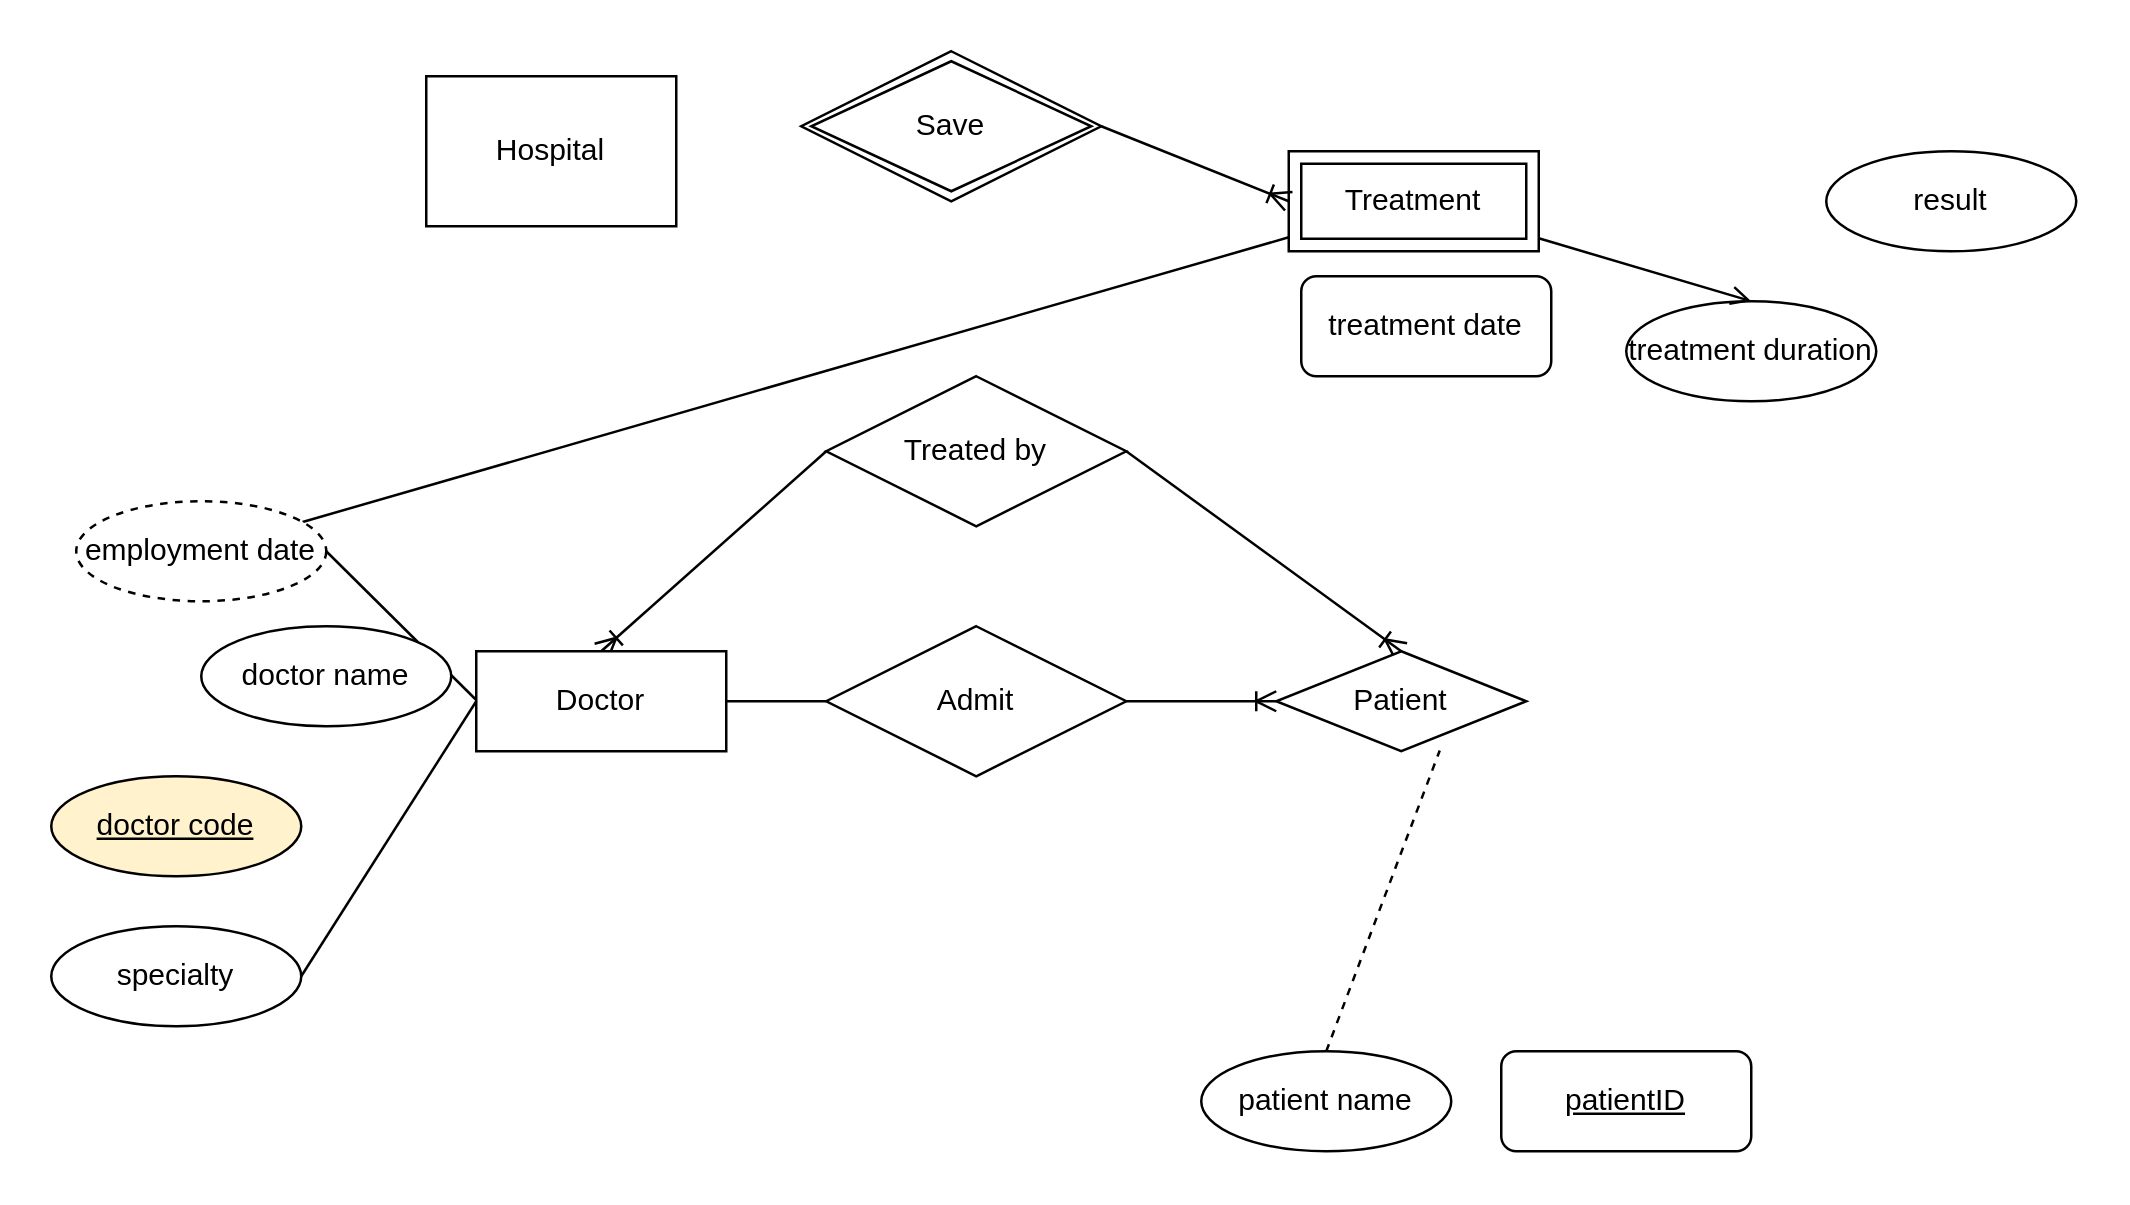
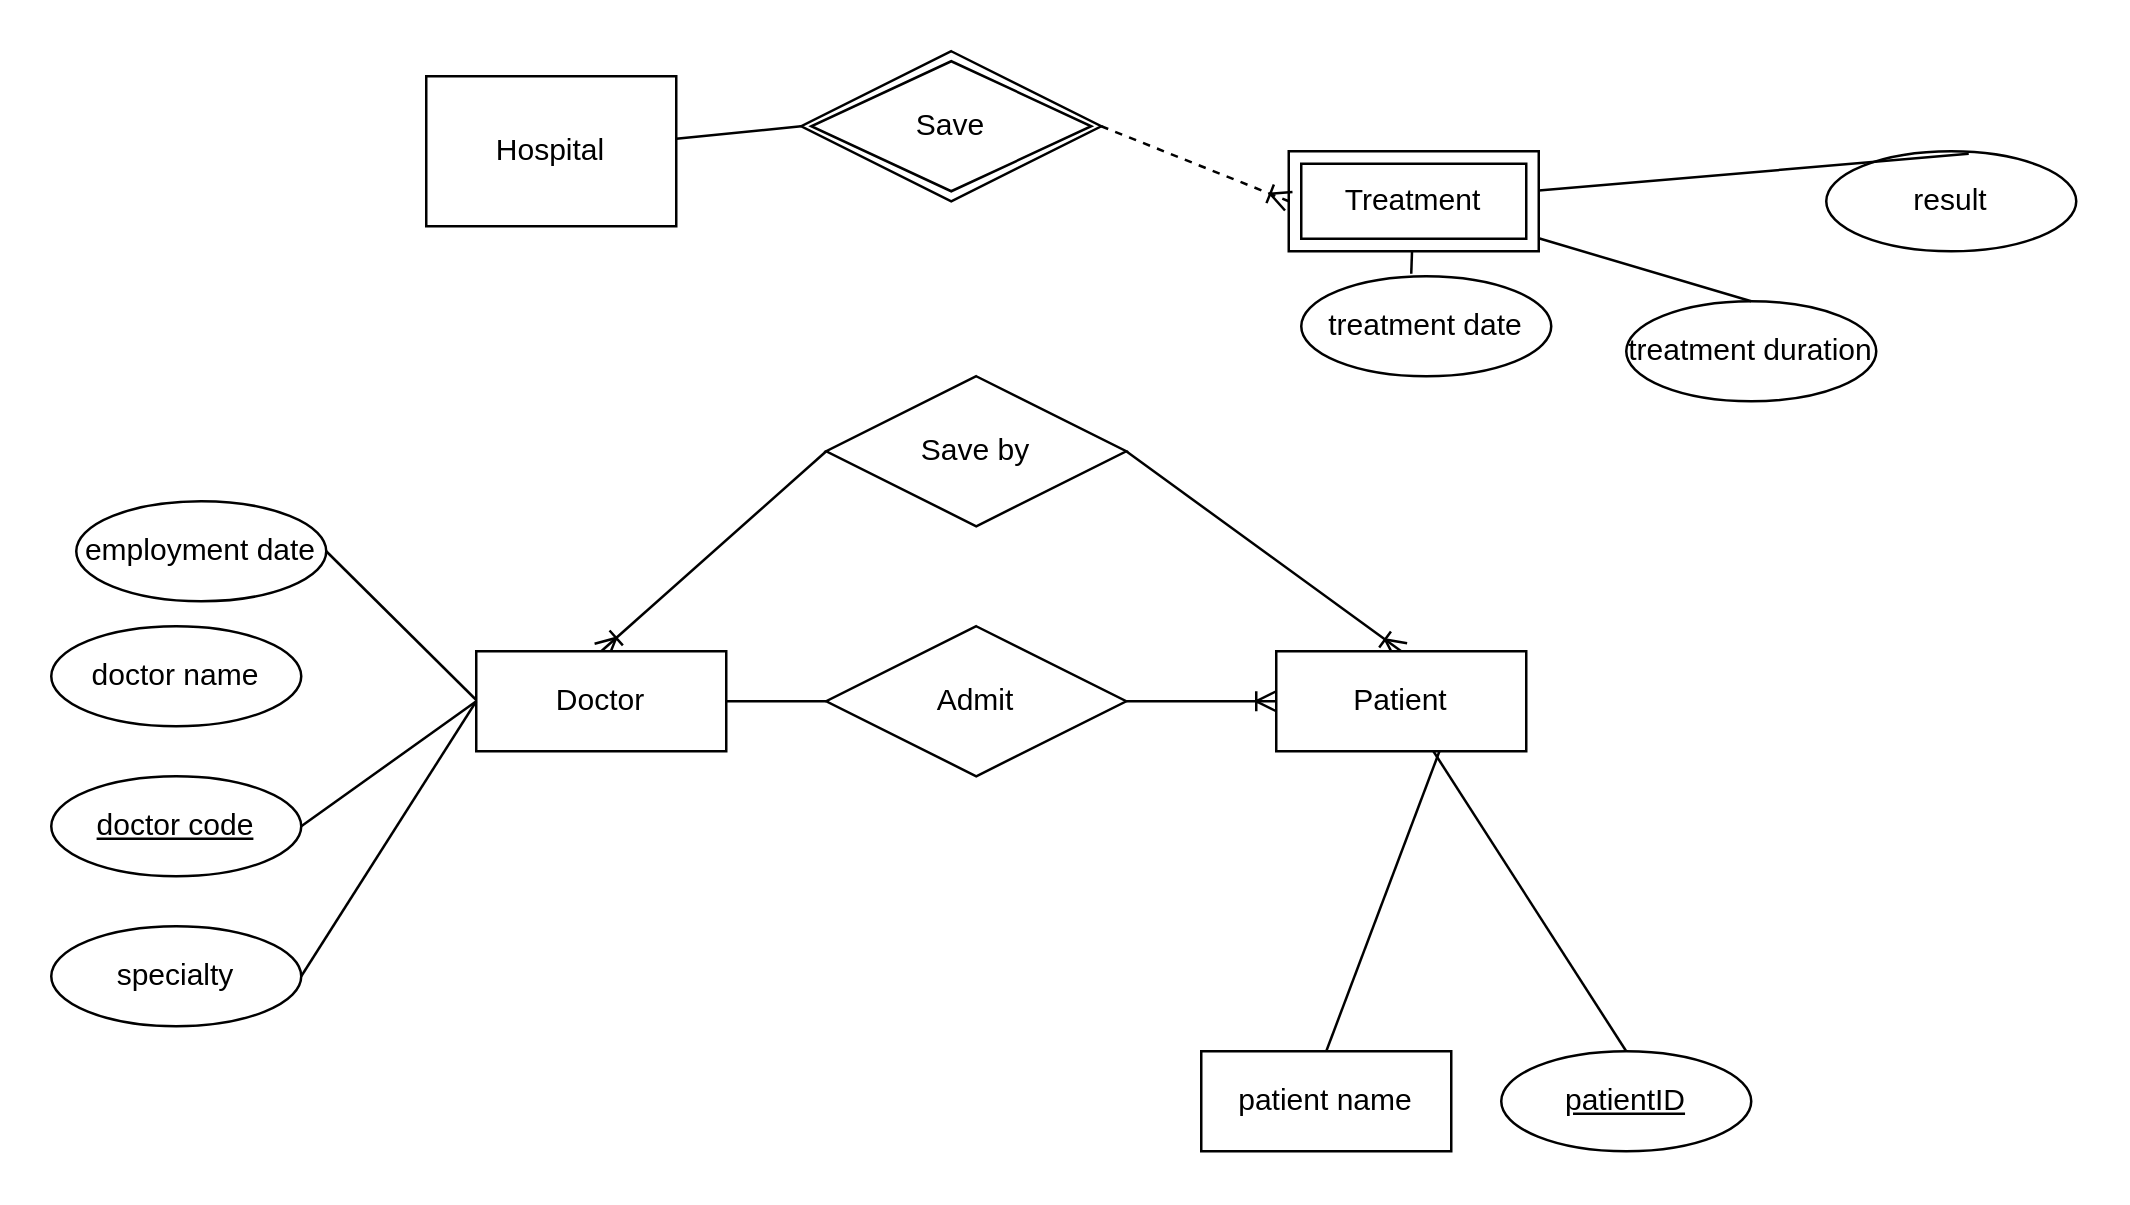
  <mxCell id="0" />
  <mxCell id="1" parent="0" />
  <mxCell id="2" style="edgeStyle=none;rounded=0;orthogonalLoop=1;jettySize=auto;html=1;entryX=0;entryY=0.5;entryDx=0;entryDy=0;endArrow=none;endFill=0;" edge="1" parent="1" source="18" target="3"><mxGeometry relative="1" as="geometry" /></mxCell>
  <mxCell id="3" value="Admit" style="shape=rhombus;perimeter=rhombusPerimeter;whiteSpace=wrap;html=1;align=center;" vertex="1" parent="1"><mxGeometry x="330" y="250" width="120" height="60" as="geometry" /></mxCell>
  <mxCell id="4" style="edgeStyle=none;rounded=0;orthogonalLoop=1;jettySize=auto;html=1;entryX=0.5;entryY=0;entryDx=0;entryDy=0;exitX=0;exitY=0.5;exitDx=0;exitDy=0;exitPerimeter=0;endArrow=ERoneToMany;endFill=0;" edge="1" parent="1" source="6" target="18"><mxGeometry relative="1" as="geometry"><mxPoint x="330.968" y="175.484" as="sourcePoint" /><mxPoint y="240" as="targetPoint" x="210" /></mxGeometry></mxCell>
  <mxCell id="5" style="edgeStyle=none;rounded=0;orthogonalLoop=1;jettySize=auto;html=1;entryX=0.5;entryY=0;entryDx=0;entryDy=0;exitX=1;exitY=0.5;exitDx=0;exitDy=0;endArrow=ERoneToMany;endFill=0;" edge="1" parent="1" source="6" target="28"><mxGeometry relative="1" as="geometry"><mxPoint x="450.002" y="185.484" as="sourcePoint" /><mxPoint x="570.97" y="250" as="targetPoint" /></mxGeometry></mxCell>
- <mxCell id="6" value="Treated by" style="shape=rhombus;perimeter=rhombusPerimeter;whiteSpace=wrap;html=1;align=center;" vertex="1" parent="1"><mxGeometry x="330" y="150" width="120" height="60" as="geometry" /></mxCell>
+ <mxCell id="6" value="Save by" style="shape=rhombus;perimeter=rhombusPerimeter;whiteSpace=wrap;html=1;align=center;" vertex="1" parent="1"><mxGeometry x="330" y="150" width="120" height="60" as="geometry" /></mxCell>
  <mxCell id="7" value="" style="endArrow=none;html=1;rounded=0;exitX=1;exitY=0.5;exitDx=0;exitDy=0;" edge="1" parent="1" source="21"><mxGeometry relative="1" as="geometry"><mxPoint x="140" y="210" as="sourcePoint" /><mxPoint x="190" y="279.5" as="targetPoint" /></mxGeometry></mxCell>
  <mxCell id="8" value="" style="fontSize=12;html=1;endArrow=ERoneToMany;rounded=0;exitX=1;exitY=0.5;exitDx=0;exitDy=0;" edge="1" parent="1" source="3" target="28"><mxGeometry width="100" height="100" relative="1" as="geometry"><mxPoint x="450" y="280" as="sourcePoint" /><mxPoint x="650" y="290" as="targetPoint" /></mxGeometry></mxCell>
  <mxCell id="9" value="" style="group" vertex="1" connectable="0" parent="1"><mxGeometry x="510" y="30" width="320" height="130" as="geometry" /></mxCell>
  <mxCell id="10" value="Treatment" style="shape=ext;margin=3;double=1;whiteSpace=wrap;html=1;align=center;" vertex="1" parent="9"><mxGeometry x="5" y="30" width="100" height="40" as="geometry" /></mxCell>
- <mxCell id="11" value="treatment date" style="whiteSpace=wrap;html=1;align=center;rounded=1;" vertex="1" parent="9"><mxGeometry x="10" y="80" width="100" height="40" as="geometry" /></mxCell>
+ <mxCell id="11" value="treatment date" style="ellipse;whiteSpace=wrap;html=1;align=center;" vertex="1" parent="9"><mxGeometry x="10" y="80" width="100" height="40" as="geometry" /></mxCell>
  <mxCell id="12" value="treatment duration" style="ellipse;whiteSpace=wrap;html=1;align=center;" vertex="1" parent="9"><mxGeometry x="140" y="90" width="100" height="40" as="geometry" /></mxCell>
  <mxCell id="13" value="result" style="ellipse;whiteSpace=wrap;html=1;align=center;" vertex="1" parent="9"><mxGeometry x="220" y="30" width="100" height="40" as="geometry" /></mxCell>
- <mxCell id="15" style="edgeStyle=none;rounded=0;orthogonalLoop=1;jettySize=auto;html=1;entryX=0.5;entryY=0;entryDx=0;entryDy=0;endArrow=open;endFill=0;" edge="1" parent="9" source="10" target="12"><mxGeometry relative="1" as="geometry" /></mxCell>
- <mxCell id="16" style="edgeStyle=none;rounded=0;orthogonalLoop=1;jettySize=auto;html=1;endArrow=none;endFill=0;" edge="1" parent="9" source="10" target="21"><mxGeometry relative="1" as="geometry" /></mxCell>
+ <mxCell id="14" style="edgeStyle=none;rounded=0;orthogonalLoop=1;jettySize=auto;html=1;entryX=0.44;entryY=-0.025;entryDx=0;entryDy=0;entryPerimeter=0;endArrow=none;endFill=0;" edge="1" parent="9" source="10" target="11"><mxGeometry relative="1" as="geometry" /></mxCell>
+ <mxCell id="15" style="edgeStyle=none;rounded=0;orthogonalLoop=1;jettySize=auto;html=1;entryX=0.5;entryY=0;entryDx=0;entryDy=0;endArrow=none;endFill=0;" edge="1" parent="9" source="10" target="12"><mxGeometry relative="1" as="geometry" /></mxCell>
+ <mxCell id="16" style="edgeStyle=none;rounded=0;orthogonalLoop=1;jettySize=auto;html=1;entryX=0.57;entryY=0.025;entryDx=0;entryDy=0;entryPerimeter=0;endArrow=none;endFill=0;" edge="1" parent="9" source="10" target="13"><mxGeometry relative="1" as="geometry" /></mxCell>
  <mxCell id="17" value="" style="group" vertex="1" connectable="0" parent="1"><mxGeometry x="20" width="270" height="210" as="geometry" y="200" /></mxCell>
  <mxCell id="18" value="Doctor" style="whiteSpace=wrap;html=1;align=center;" vertex="1" parent="17"><mxGeometry x="170" y="60" width="100" height="40" as="geometry" /></mxCell>
- <mxCell id="19" value="doctor code" style="ellipse;whiteSpace=wrap;html=1;align=center;fontStyle=4;fillColor=#fff2cc;" vertex="1" parent="17"><mxGeometry y="110" width="100" height="40" as="geometry" /></mxCell>
- <mxCell id="20" value="doctor name" style="ellipse;whiteSpace=wrap;html=1;align=center;" vertex="1" parent="17"><mxGeometry x="60" y="50" width="100" height="40" as="geometry" /></mxCell>
- <mxCell id="21" value="employment date" style="ellipse;whiteSpace=wrap;html=1;align=center;dashed=1;" vertex="1" parent="17"><mxGeometry x="10" width="100" height="40" as="geometry" /></mxCell>
+ <mxCell id="19" value="doctor code" style="ellipse;whiteSpace=wrap;html=1;align=center;fontStyle=4;" vertex="1" parent="17"><mxGeometry y="110" width="100" height="40" as="geometry" /></mxCell>
+ <mxCell id="20" value="doctor name" style="ellipse;whiteSpace=wrap;html=1;align=center;" vertex="1" parent="17"><mxGeometry y="50" width="100" height="40" as="geometry" /></mxCell>
+ <mxCell id="21" value="employment date" style="ellipse;whiteSpace=wrap;html=1;align=center;" vertex="1" parent="17"><mxGeometry x="10" width="100" height="40" as="geometry" /></mxCell>
  <mxCell id="22" value="specialty" style="ellipse;whiteSpace=wrap;html=1;align=center;" vertex="1" parent="17"><mxGeometry y="170" width="100" height="40" as="geometry" /></mxCell>
+ <mxCell id="23" value="" style="endArrow=none;html=1;rounded=0;entryX=0;entryY=0.5;entryDx=0;entryDy=0;exitX=1;exitY=0.5;exitDx=0;exitDy=0;" edge="1" parent="17" source="19" target="18"><mxGeometry relative="1" as="geometry"><mxPoint x="100" y="130" as="sourcePoint" /><mxPoint x="260" y="130" as="targetPoint" /></mxGeometry></mxCell>
  <mxCell id="24" value="" style="endArrow=none;html=1;rounded=0;entryX=0;entryY=0.5;entryDx=0;entryDy=0;exitX=1;exitY=0.5;exitDx=0;exitDy=0;" edge="1" parent="17" source="22" target="18"><mxGeometry relative="1" as="geometry"><mxPoint x="100" y="190" as="sourcePoint" /><mxPoint x="260" y="190" as="targetPoint" /></mxGeometry></mxCell>
  <mxCell id="25" value="" style="group" vertex="1" connectable="0" parent="1"><mxGeometry x="480" y="260" width="220" height="200" as="geometry" /></mxCell>
- <mxCell id="26" value="patientID" style="whiteSpace=wrap;html=1;align=center;fontStyle=4;rounded=1;" vertex="1" parent="25"><mxGeometry x="120" y="160" width="100" height="40" as="geometry" /></mxCell>
- <mxCell id="27" value="patient name" style="ellipse;whiteSpace=wrap;html=1;align=center;" vertex="1" parent="25"><mxGeometry y="160" width="100" height="40" as="geometry" /></mxCell>
- <mxCell id="28" value="Patient" style="rhombus;whiteSpace=wrap;html=1;align=center;" vertex="1" parent="25"><mxGeometry x="30" width="100" height="40" as="geometry" /></mxCell>
- <mxCell id="29" value="" style="endArrow=none;html=1;rounded=0;exitX=0.5;exitY=0;exitDx=0;exitDy=0;entryX=0.654;entryY=0.992;entryDx=0;entryDy=0;entryPerimeter=0;dashed=1;" edge="1" parent="25" source="27" target="28"><mxGeometry relative="1" as="geometry"><mxPoint x="140" y="100" as="sourcePoint" /><mxPoint x="300" y="100" as="targetPoint" /></mxGeometry></mxCell>
+ <mxCell id="26" value="patientID" style="ellipse;whiteSpace=wrap;html=1;align=center;fontStyle=4;" vertex="1" parent="25"><mxGeometry x="120" y="160" width="100" height="40" as="geometry" /></mxCell>
+ <mxCell id="27" value="patient name" style="whiteSpace=wrap;html=1;align=center;rounded=0;" vertex="1" parent="25"><mxGeometry y="160" width="100" height="40" as="geometry" /></mxCell>
+ <mxCell id="28" value="Patient" style="whiteSpace=wrap;html=1;align=center;" vertex="1" parent="25"><mxGeometry x="30" width="100" height="40" as="geometry" /></mxCell>
+ <mxCell id="29" value="" style="endArrow=none;html=1;rounded=0;exitX=0.5;exitY=0;exitDx=0;exitDy=0;entryX=0.654;entryY=0.992;entryDx=0;entryDy=0;entryPerimeter=0;" edge="1" parent="25" source="27" target="28"><mxGeometry relative="1" as="geometry"><mxPoint x="140" y="100" as="sourcePoint" /><mxPoint x="300" y="100" as="targetPoint" /></mxGeometry></mxCell>
+ <mxCell id="30" style="edgeStyle=none;rounded=0;orthogonalLoop=1;jettySize=auto;html=1;entryX=0.5;entryY=0;entryDx=0;entryDy=0;endArrow=none;endFill=0;" edge="1" parent="25" source="28" target="26"><mxGeometry relative="1" as="geometry" /></mxCell>
+ <mxCell id="31" style="edgeStyle=none;rounded=0;orthogonalLoop=1;jettySize=auto;html=1;entryX=0;entryY=0.5;entryDx=0;entryDy=0;endArrow=none;endFill=0;" edge="1" parent="1" source="32" target="34"><mxGeometry relative="1" as="geometry"><mxPoint x="320" y="50" as="targetPoint" /></mxGeometry></mxCell>
  <mxCell id="32" value="Hospital" style="whiteSpace=wrap;html=1;align=center;" vertex="1" parent="1"><mxGeometry x="170" y="30" width="100" height="60" as="geometry" /></mxCell>
- <mxCell id="33" style="edgeStyle=none;rounded=0;orthogonalLoop=1;jettySize=auto;html=1;entryX=0;entryY=0.5;entryDx=0;entryDy=0;endArrow=ERoneToMany;endFill=0;exitX=1;exitY=0.5;exitDx=0;exitDy=0;" edge="1" parent="1" source="34" target="10"><mxGeometry relative="1" as="geometry"><mxPoint x="440" y="50" as="sourcePoint" /></mxGeometry></mxCell>
+ <mxCell id="33" style="edgeStyle=none;rounded=0;orthogonalLoop=1;jettySize=auto;html=1;entryX=0;entryY=0.5;entryDx=0;entryDy=0;endArrow=ERoneToMany;endFill=0;exitX=1;exitY=0.5;exitDx=0;exitDy=0;dashed=1;" edge="1" parent="1" source="34" target="10"><mxGeometry relative="1" as="geometry"><mxPoint x="440" y="50" as="sourcePoint" /></mxGeometry></mxCell>
  <mxCell id="34" value="Save" style="shape=rhombus;double=1;perimeter=rhombusPerimeter;whiteSpace=wrap;html=1;align=center;" vertex="1" parent="1"><mxGeometry x="320" y="20" width="120" height="60" as="geometry" /></mxCell>
